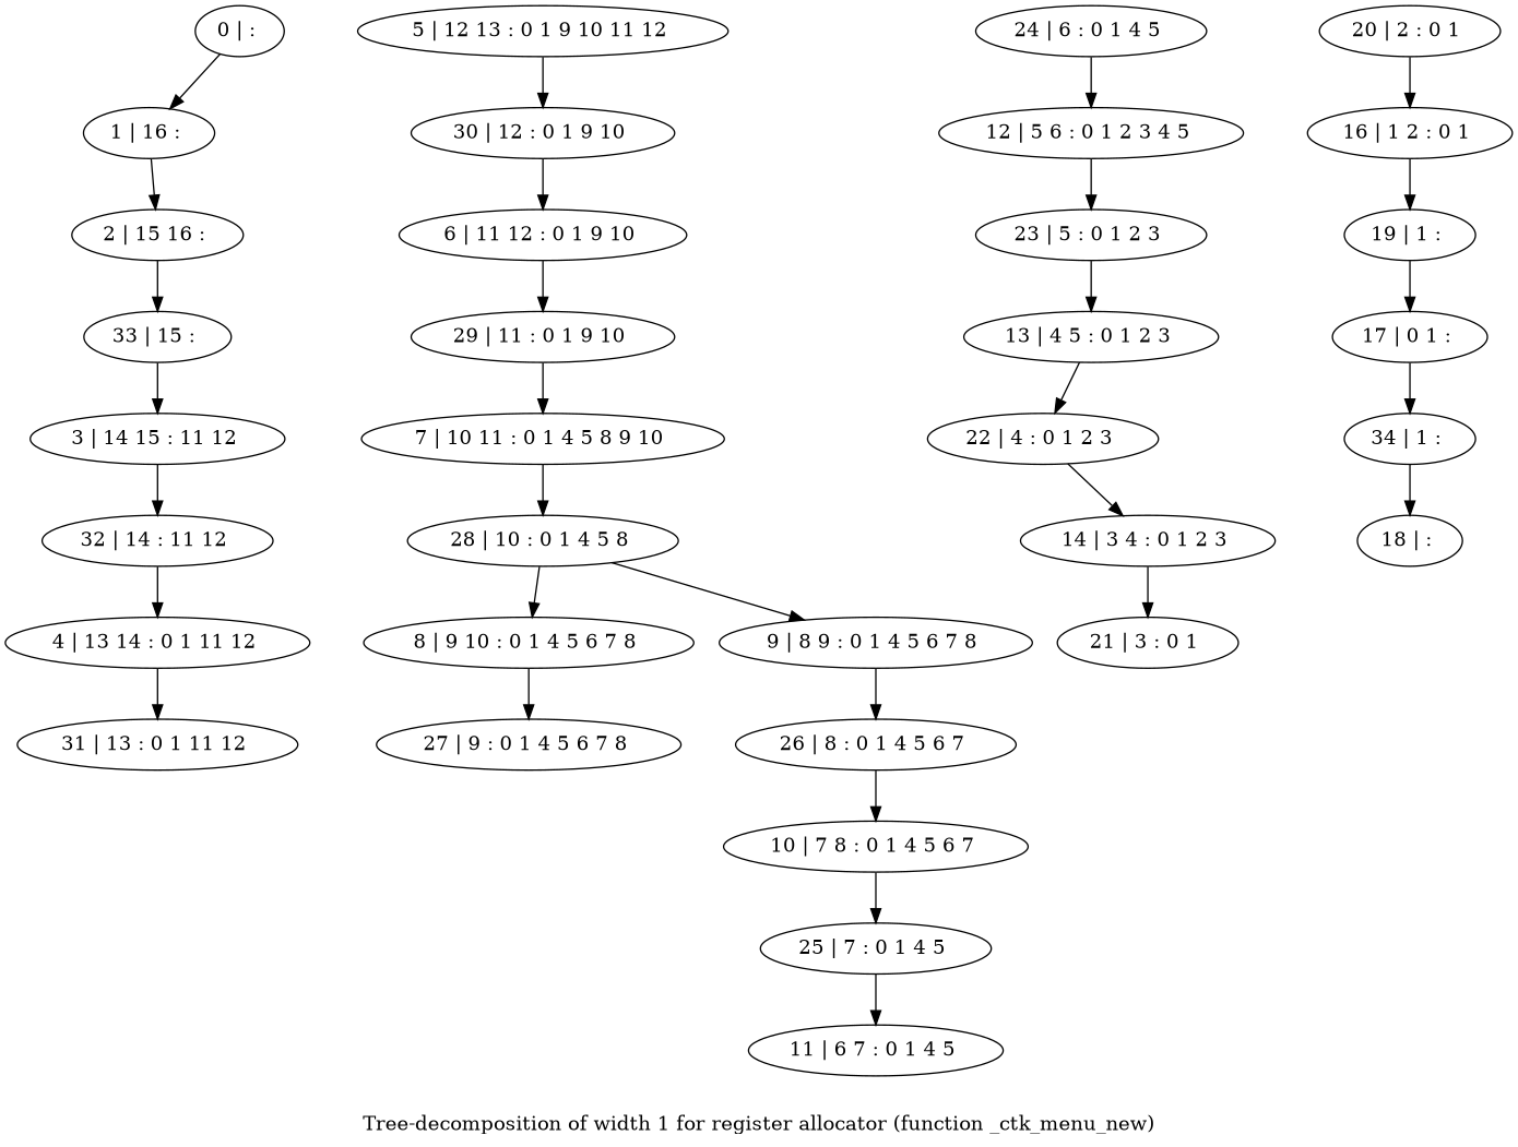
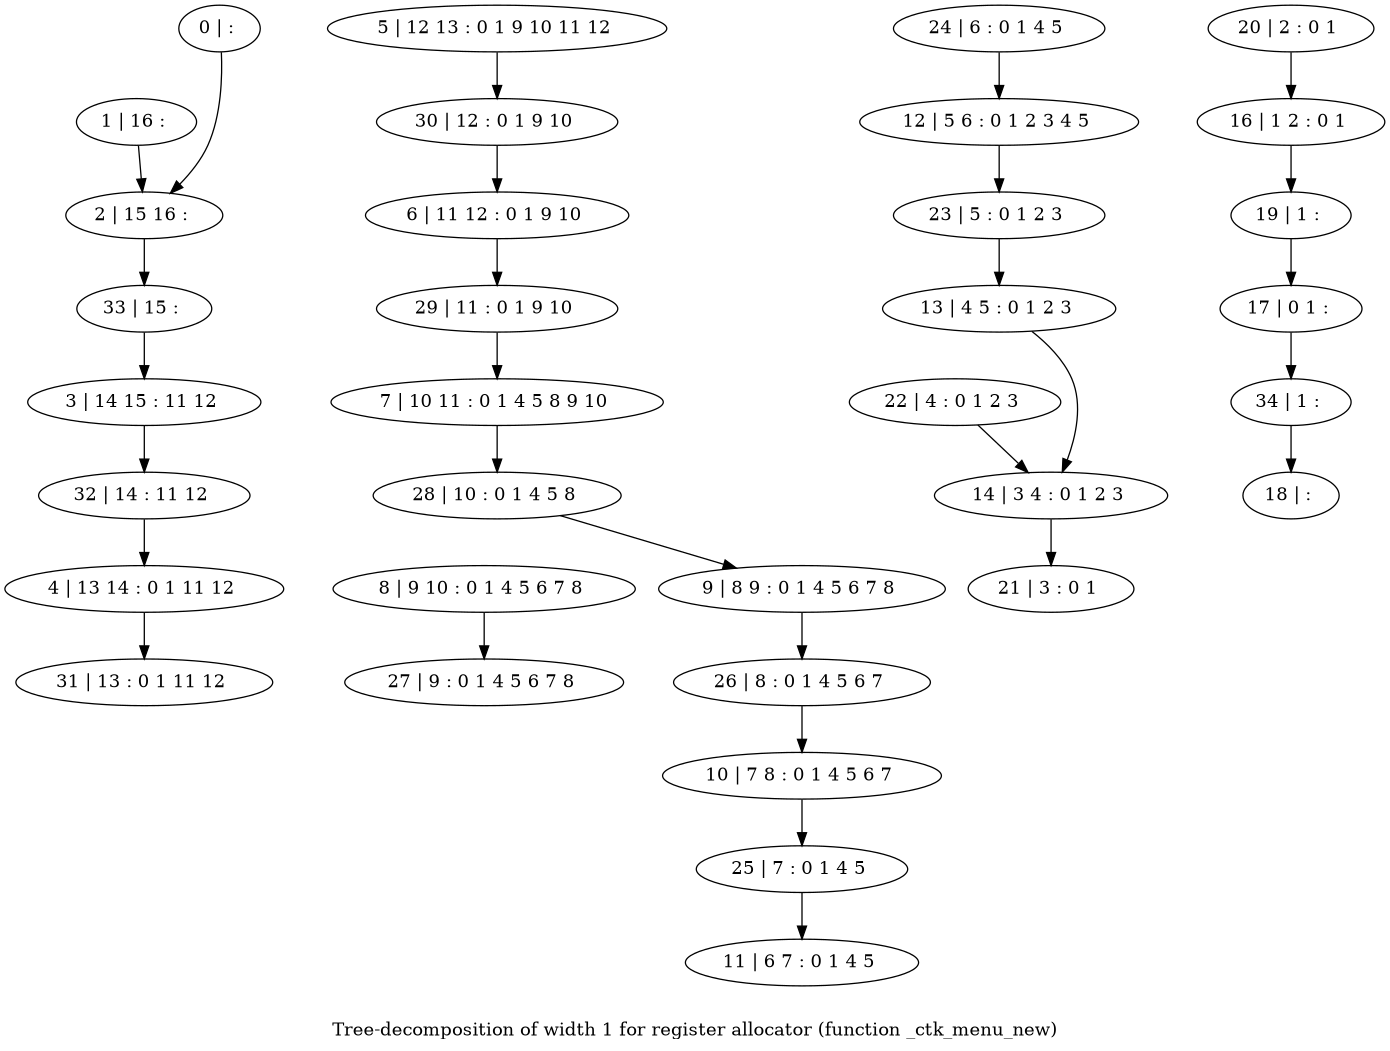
  digraph {
    label="Tree-decomposition of width 1 for register allocator (function _ctk_menu_new)"
    n1 [label="0 | : "]
    n2 [label="1 | 16 : "]
    n3 [label="2 | 15 16 : "]
    n4 [label="33 | 15 : "]
    n5 [label="3 | 14 15 : 11 12 "]
    n6 [label="32 | 14 : 11 12 "]
    n7 [label="4 | 13 14 : 0 1 11 12 "]
    n8 [label="31 | 13 : 0 1 11 12 "]
    n9 [label="5 | 12 13 : 0 1 9 10 11 12 "]
    n10 [label="30 | 12 : 0 1 9 10 "]
    n11 [label="6 | 11 12 : 0 1 9 10 "]
    n12 [label="29 | 11 : 0 1 9 10 "]
    n13 [label="7 | 10 11 : 0 1 4 5 8 9 10 "]
    n14 [label="28 | 10 : 0 1 4 5 8 "]
    n15 [label="8 | 9 10 : 0 1 4 5 6 7 8 "]
    n16 [label="9 | 8 9 : 0 1 4 5 6 7 8 "]
    n17 [label="27 | 9 : 0 1 4 5 6 7 8 "]
    n18 [label="26 | 8 : 0 1 4 5 6 7 "]
    n19 [label="10 | 7 8 : 0 1 4 5 6 7 "]
    n20 [label="25 | 7 : 0 1 4 5 "]
    n21 [label="11 | 6 7 : 0 1 4 5 "]
    n22 [label="24 | 6 : 0 1 4 5 "]
    n23 [label="12 | 5 6 : 0 1 2 3 4 5 "]
    n24 [label="23 | 5 : 0 1 2 3 "]
    n25 [label="13 | 4 5 : 0 1 2 3 "]
    n26 [label="22 | 4 : 0 1 2 3 "]
    n27 [label="14 | 3 4 : 0 1 2 3 "]
    n28 [label="21 | 3 : 0 1 "]
    n29 [label="20 | 2 : 0 1 "]
    n30 [label="16 | 1 2 : 0 1 "]
    n31 [label="19 | 1 : "]
    n32 [label="17 | 0 1 : "]
    n33 [label="34 | 1 : "]
    n34 [label="18 | : "]
-   n1 -> n2
+   n1 -> n3
    n2 -> n3
    n3 -> n4
    n4 -> n5
    n5 -> n6
    n6 -> n7
    n7 -> n8
    n9 -> n10
    n10 -> n11
    n11 -> n12
    n12 -> n13
    n13 -> n14
-   n14 -> n15
    n14 -> n16
    n15 -> n17
    n16 -> n18
    n18 -> n19
    n19 -> n20
    n20 -> n21
    n22 -> n23
    n23 -> n24
    n24 -> n25
-   n25 -> n26
+   n25 -> n27
    n26 -> n27
    n27 -> n28
    n29 -> n30
    n30 -> n31
    n31 -> n32
    n32 -> n33
    n33 -> n34
  }
